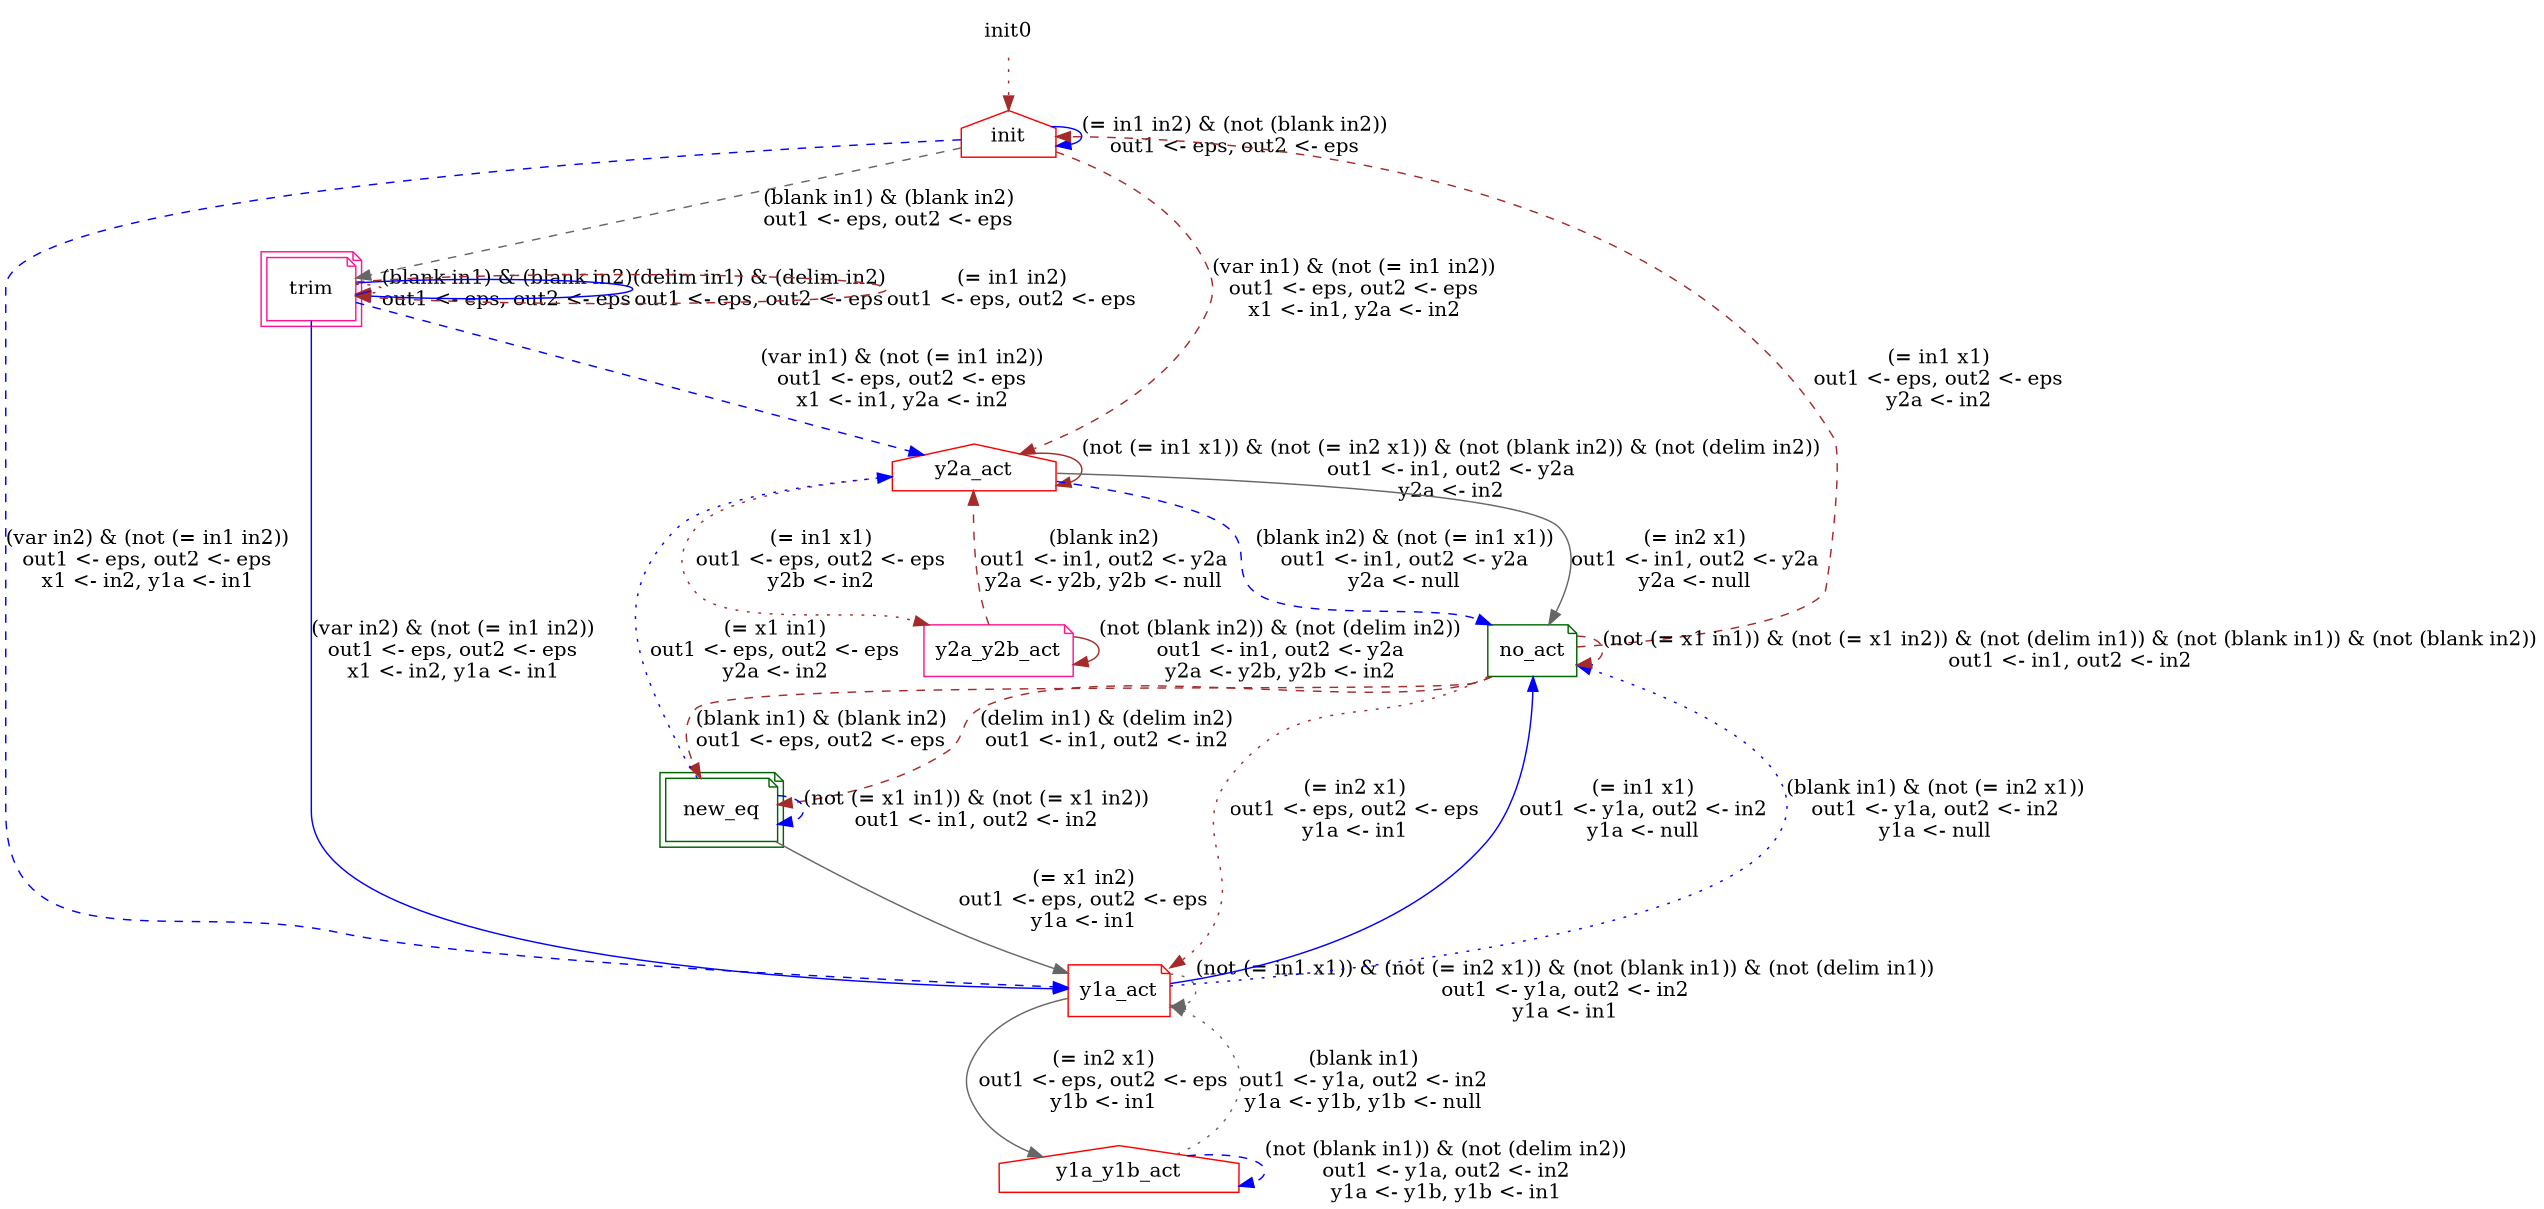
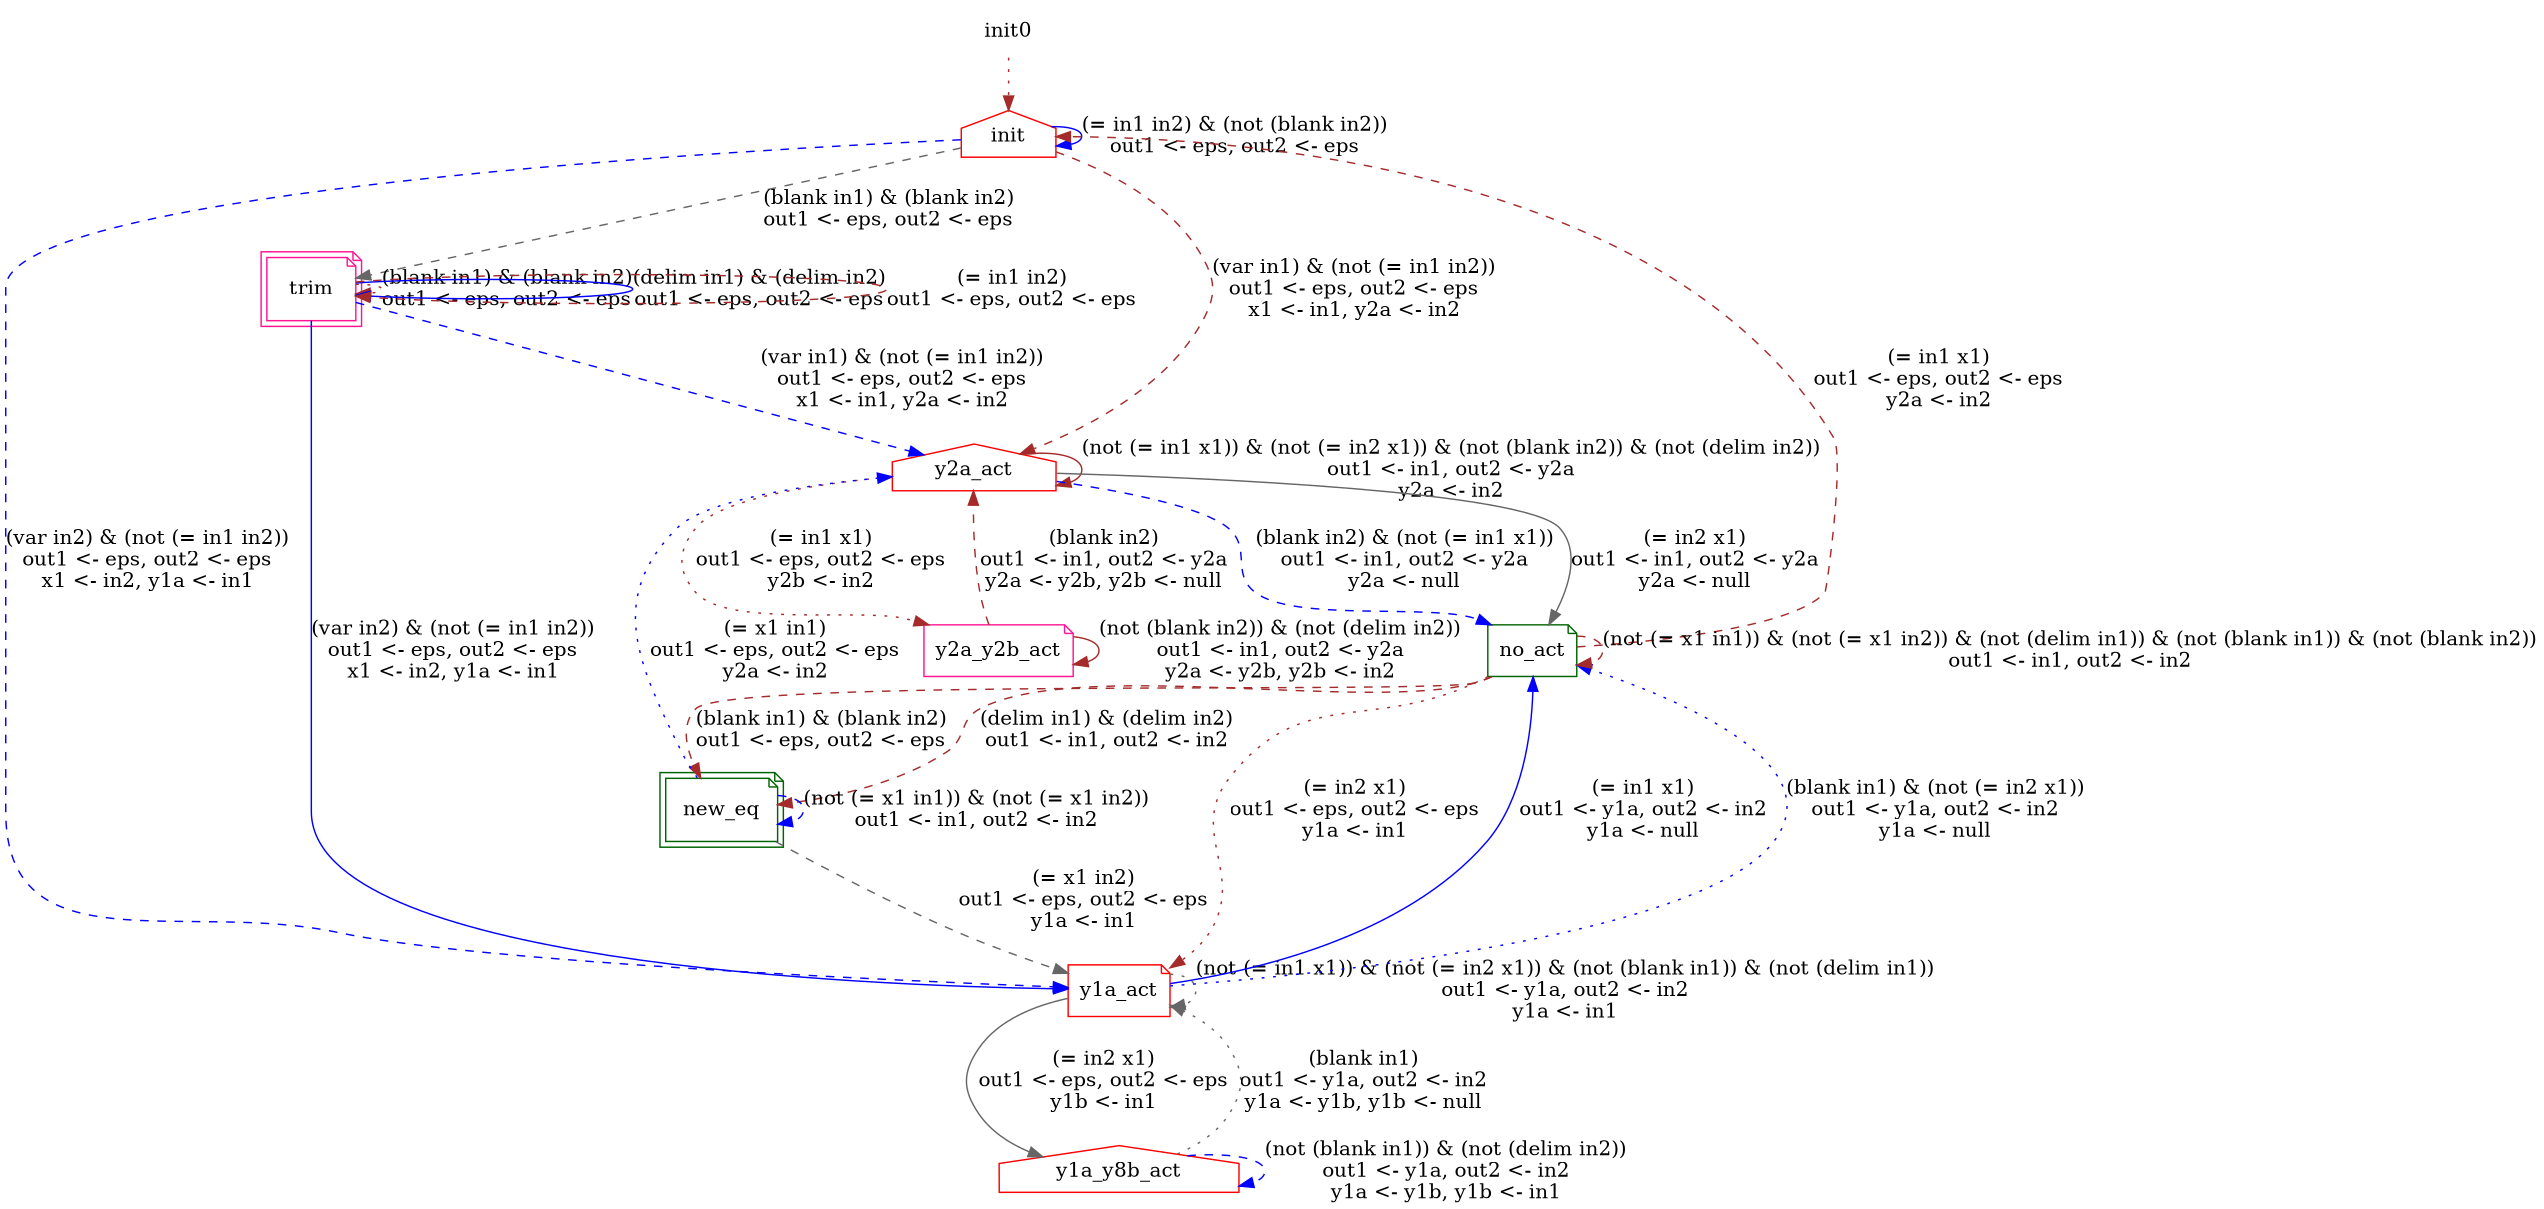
  digraph {
    node [color=red shape=note]
    edge [color=brown style=dashed]
    n1 [label=init shape=house]
    n2 [label=y2a_act shape=house]
    n3 [color=deeppink label=trim peripheries=2]
    n4 [label=y1a_act]
    n5 [color=darkgreen label=no_act]
    n6 [color=deeppink label=y2a_y2b_act]
-   n7 [label=y1a_y1b_act shape=house]
+   n7 [label=y1a_y8b_act shape=house]
    n8 [color=darkgreen label=new_eq peripheries=2]
    init0 [shape=plaintext]
    n1 -> n1 [color=blue label="(= in1 in2) & (not (blank in2))\nout1 <- eps, out2 <- eps\n" style=solid]
    n1 -> n2 [label="(var in1) & (not (= in1 in2))\nout1 <- eps, out2 <- eps\nx1 <- in1, y2a <- in2"]
    n1 -> n3 [color=gray40 label="(blank in1) & (blank in2)\nout1 <- eps, out2 <- eps\n"]
    n1 -> n4 [color=blue label="(var in2) & (not (= in1 in2))\nout1 <- eps, out2 <- eps\nx1 <- in2, y1a <- in1"]
    n2 -> n2 [label="(not (= in1 x1)) & (not (= in2 x1)) & (not (blank in2)) & (not (delim in2))\nout1 <- in1, out2 <- y2a\ny2a <- in2" style=solid]
    n2 -> n5 [color=gray40 label="(= in2 x1)\nout1 <- in1, out2 <- y2a\ny2a <- null" style=solid]
    n2 -> n5 [color=blue label="(blank in2) & (not (= in1 x1))\nout1 <- in1, out2 <- y2a\ny2a <- null"]
    n2 -> n6 [label="(= in1 x1)\nout1 <- eps, out2 <- eps\ny2b <- in2" style=dotted]
    n3 -> n2 [color=blue label="(var in1) & (not (= in1 in2))\nout1 <- eps, out2 <- eps\nx1 <- in1, y2a <- in2"]
    n3 -> n3 [label="(blank in1) & (blank in2)\nout1 <- eps, out2 <- eps\n" style=dotted]
    n3 -> n3 [color=blue label="(delim in1) & (delim in2)\nout1 <- eps, out2 <- eps\n" style=solid]
    n3 -> n3 [label="(= in1 in2)\nout1 <- eps, out2 <- eps\n"]
    n3 -> n4 [color=blue label="(var in2) & (not (= in1 in2))\nout1 <- eps, out2 <- eps\nx1 <- in2, y1a <- in1" style=solid]
    n4 -> n4 [color=gray40 label="(not (= in1 x1)) & (not (= in2 x1)) & (not (blank in1)) & (not (delim in1))\nout1 <- y1a, out2 <- in2\ny1a <- in1" style=dotted]
    n4 -> n5 [color=blue label="(= in1 x1)\nout1 <- y1a, out2 <- in2\ny1a <- null" style=solid]
    n4 -> n5 [color=blue label="(blank in1) & (not (= in2 x1))\nout1 <- y1a, out2 <- in2\ny1a <- null" style=dotted]
    n4 -> n7 [color=gray40 label="(= in2 x1)\nout1 <- eps, out2 <- eps\ny1b <- in1" style=solid]
    n5 -> n1 [label="(= in1 x1)\nout1 <- eps, out2 <- eps\ny2a <- in2"]
    n5 -> n4 [label="(= in2 x1)\nout1 <- eps, out2 <- eps\ny1a <- in1" style=dotted]
    n5 -> n5 [label="(not (= x1 in1)) & (not (= x1 in2)) & (not (delim in1)) & (not (blank in1)) & (not (blank in2))\nout1 <- in1, out2 <- in2\n"]
    n5 -> n8 [label="(blank in1) & (blank in2)\nout1 <- eps, out2 <- eps\n"]
    n5 -> n8 [label="(delim in1) & (delim in2)\nout1 <- in1, out2 <- in2\n"]
    n6 -> n2 [label="(blank in2)\nout1 <- in1, out2 <- y2a\ny2a <- y2b, y2b <- null"]
    n6 -> n6 [label="(not (blank in2)) & (not (delim in2))\nout1 <- in1, out2 <- y2a\ny2a <- y2b, y2b <- in2" style=solid]
    n7 -> n4 [color=gray40 label="(blank in1)\nout1 <- y1a, out2 <- in2\ny1a <- y1b, y1b <- null" style=dotted]
    n7 -> n7 [color=blue label="(not (blank in1)) & (not (delim in2))\nout1 <- y1a, out2 <- in2\ny1a <- y1b, y1b <- in1"]
    n8 -> n2 [color=blue label="(= x1 in1)\nout1 <- eps, out2 <- eps\ny2a <- in2" style=dotted]
-   n8 -> n4 [color=gray40 label="(= x1 in2)\nout1 <- eps, out2 <- eps\ny1a <- in1" style=solid]
+   n8 -> n4 [color=gray40 label="(= x1 in2)\nout1 <- eps, out2 <- eps\ny1a <- in1"]
    n8 -> n8 [color=blue label="(not (= x1 in1)) & (not (= x1 in2))\nout1 <- in1, out2 <- in2\n"]
    init0 -> n1 [style=dotted]
  }
